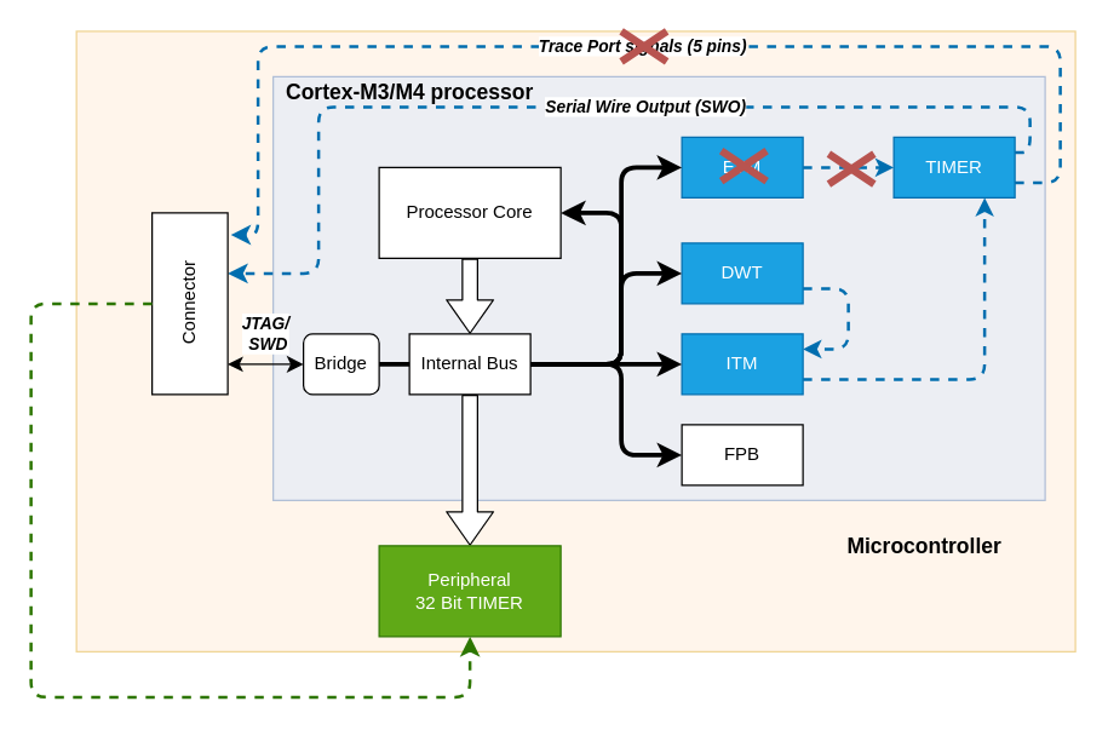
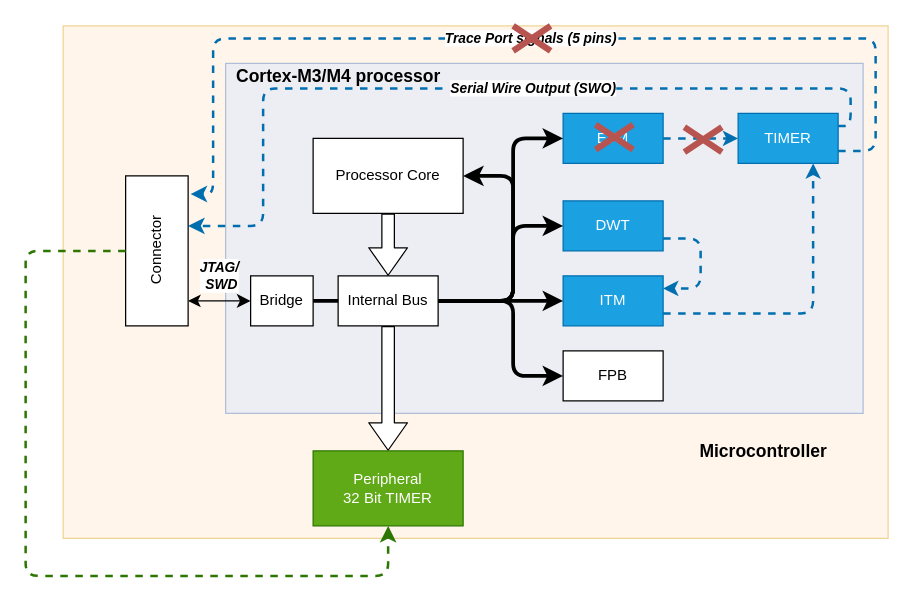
  <mxCell id="0" />
  <mxCell id="1" parent="0" />
  <mxCell id="2" value="" style="rounded=0;whiteSpace=wrap;html=1;fillColor=#ffe6cc;strokeColor=#d79b00;opacity=40;" vertex="1" parent="1"><mxGeometry y="20" width="660" height="410" as="geometry" x="50" /></mxCell>
  <mxCell id="3" value="" style="rounded=0;whiteSpace=wrap;html=1;fillColor=#dae8fc;opacity=50;strokeColor=#6c8ebf;" vertex="1" parent="1"><mxGeometry x="180" y="50" width="510" height="280" as="geometry" /></mxCell>
  <mxCell id="4" style="edgeStyle=orthogonalEdgeStyle;html=1;dashed=1;fillColor=#1ba1e2;strokeColor=#006EAF;strokeWidth=2;" edge="1" parent="1" source="5" target="12"><mxGeometry relative="1" as="geometry"><Array as="points"><mxPoint x="570" y="110" /><mxPoint x="570" y="110" /></Array></mxGeometry></mxCell>
  <mxCell id="5" value="ETM" style="rounded=0;whiteSpace=wrap;html=1;fillColor=#1ba1e2;strokeColor=#006EAF;fontColor=#ffffff;" vertex="1" parent="1"><mxGeometry x="450" y="90" width="80" height="40" as="geometry" /></mxCell>
  <mxCell id="6" style="edgeStyle=orthogonalEdgeStyle;html=1;dashed=1;fillColor=#1ba1e2;strokeColor=#006EAF;strokeWidth=2;" edge="1" parent="1" source="7" target="9"><mxGeometry relative="1" as="geometry"><Array as="points"><mxPoint x="560" y="190" /><mxPoint x="560" y="230" /></Array></mxGeometry></mxCell>
  <mxCell id="7" value="DWT" style="rounded=0;whiteSpace=wrap;html=1;fillColor=#1ba1e2;strokeColor=#006EAF;fontColor=#ffffff;" vertex="1" parent="1"><mxGeometry x="450" y="160" width="80" height="40" as="geometry" /></mxCell>
  <mxCell id="8" style="edgeStyle=orthogonalEdgeStyle;html=1;dashed=1;fillColor=#1ba1e2;strokeColor=#006EAF;strokeWidth=2;" edge="1" parent="1" source="9" target="12"><mxGeometry relative="1" as="geometry"><Array as="points"><mxPoint x="650" y="250" /></Array></mxGeometry></mxCell>
  <mxCell id="9" value="ITM" style="rounded=0;whiteSpace=wrap;html=1;fillColor=#1ba1e2;strokeColor=#006EAF;fontColor=#ffffff;" vertex="1" parent="1"><mxGeometry x="450" y="220" width="80" height="40" as="geometry" /></mxCell>
  <mxCell id="10" value="FPB" style="rounded=0;whiteSpace=wrap;html=1;" vertex="1" parent="1"><mxGeometry x="450" y="280" width="80" height="40" as="geometry" /></mxCell>
  <mxCell id="11" value="&lt;b&gt;&lt;i&gt;Serial Wire Output (SWO)&lt;br&gt;&lt;/i&gt;&lt;/b&gt;" style="edgeStyle=orthogonalEdgeStyle;sketch=0;html=1;shadow=0;startArrow=none;startFill=0;endArrow=classic;endFill=1;startSize=8;endSize=7;strokeWidth=2;fillColor=#1ba1e2;exitX=1;exitY=0.25;exitDx=0;exitDy=0;dashed=1;strokeColor=#006EAF;" edge="1" parent="1" source="12" target="27"><mxGeometry x="-0.135" relative="1" as="geometry"><Array as="points"><mxPoint x="680" y="100" /><mxPoint x="680" y="70" /><mxPoint x="210" y="70" /><mxPoint x="210" y="180" /></Array><mxPoint as="offset" /></mxGeometry></mxCell>
  <mxCell id="12" value="TIMER" style="rounded=0;whiteSpace=wrap;html=1;fillColor=#1ba1e2;strokeColor=#006EAF;fontColor=#ffffff;" vertex="1" parent="1"><mxGeometry x="590" y="90" width="80" height="40" as="geometry" /></mxCell>
  <mxCell id="13" value="Processor Core" style="rounded=0;whiteSpace=wrap;html=1;" vertex="1" parent="1"><mxGeometry x="250" y="110" width="120" height="60" as="geometry" /></mxCell>
  <mxCell id="14" style="edgeStyle=orthogonalEdgeStyle;sketch=0;html=1;shadow=0;startSize=8;endSize=7;strokeWidth=3;fillColor=none;" edge="1" parent="1" source="15" target="9"><mxGeometry relative="1" as="geometry" /></mxCell>
  <mxCell id="15" value="Internal Bus" style="rounded=0;whiteSpace=wrap;html=1;" vertex="1" parent="1"><mxGeometry x="270" y="220" width="80" height="40" as="geometry" /></mxCell>
  <mxCell id="16" value="" style="shape=flexArrow;endArrow=classic;html=1;endSize=7;startSize=8;shadow=0;sketch=0;strokeWidth=1;fillColor=default;" edge="1" parent="1" source="13" target="15"><mxGeometry width="50" height="50" relative="1" as="geometry"><mxPoint x="500" y="210" as="sourcePoint" /><mxPoint x="550" y="160" as="targetPoint" /></mxGeometry></mxCell>
  <mxCell id="17" style="edgeStyle=orthogonalEdgeStyle;sketch=0;html=1;shadow=0;startSize=8;endSize=7;strokeWidth=3;fillColor=none;" edge="1" parent="1" source="15" target="10"><mxGeometry relative="1" as="geometry"><mxPoint x="360" y="250" as="sourcePoint" /><mxPoint x="460" y="250" as="targetPoint" /><Array as="points"><mxPoint x="410" y="240" /><mxPoint x="410" y="300" /></Array></mxGeometry></mxCell>
  <mxCell id="18" style="edgeStyle=orthogonalEdgeStyle;sketch=0;html=1;shadow=0;startSize=8;endSize=7;strokeWidth=3;fillColor=none;" edge="1" parent="1" target="7"><mxGeometry relative="1" as="geometry"><mxPoint x="350" y="240" as="sourcePoint" /><mxPoint x="450" y="300" as="targetPoint" /><Array as="points"><mxPoint x="410" y="240" /><mxPoint x="410" y="180" /></Array></mxGeometry></mxCell>
  <mxCell id="19" style="edgeStyle=orthogonalEdgeStyle;sketch=0;html=1;shadow=0;startSize=8;endSize=7;strokeWidth=3;fillColor=none;" edge="1" parent="1" source="15" target="5"><mxGeometry relative="1" as="geometry"><mxPoint x="360" y="250" as="sourcePoint" /><mxPoint x="460" y="180" as="targetPoint" /><Array as="points"><mxPoint x="410" y="240" /><mxPoint x="410" y="110" /></Array></mxGeometry></mxCell>
  <mxCell id="20" style="edgeStyle=orthogonalEdgeStyle;sketch=0;html=1;shadow=0;startSize=8;endSize=7;strokeWidth=3;fillColor=none;" edge="1" parent="1" source="15" target="13"><mxGeometry relative="1" as="geometry"><mxPoint x="360" y="250" as="sourcePoint" /><mxPoint x="460" y="120" as="targetPoint" /><Array as="points"><mxPoint x="410" y="240" /><mxPoint x="410" y="140" /></Array></mxGeometry></mxCell>
  <mxCell id="21" value="&lt;b&gt;&lt;font style=&quot;font-size: 14px&quot;&gt;Cortex-M3/M4 processor&lt;/font&gt;&lt;/b&gt;" style="text;html=1;align=center;verticalAlign=middle;resizable=0;points=[];autosize=1;strokeColor=none;fillColor=none;strokeWidth=1;" vertex="1" parent="1"><mxGeometry x="180" y="50" width="180" height="20" as="geometry" /></mxCell>
  <mxCell id="22" value="&lt;b&gt;&lt;font style=&quot;font-size: 14px&quot;&gt;Microcontroller&lt;/font&gt;&lt;/b&gt;" style="text;html=1;align=center;verticalAlign=middle;resizable=0;points=[];autosize=1;strokeColor=none;fillColor=none;strokeWidth=1;" vertex="1" parent="1"><mxGeometry x="550" y="350" width="120" height="20" as="geometry" /></mxCell>
  <mxCell id="23" value="&lt;b&gt;&lt;i&gt;JTAG/&lt;br&gt;&amp;nbsp;SWD&lt;/i&gt;&lt;/b&gt;" style="edgeStyle=orthogonalEdgeStyle;sketch=0;html=1;shadow=0;endArrow=classic;endFill=1;startSize=8;endSize=7;strokeWidth=1;fillColor=default;startArrow=classic;startFill=1;" edge="1" parent="1" source="24" target="27"><mxGeometry y="-20" relative="1" as="geometry"><Array as="points"><mxPoint x="170" y="240" /><mxPoint x="170" y="240" /></Array><mxPoint as="offset" /></mxGeometry></mxCell>
- <mxCell id="24" value="Bridge" style="whiteSpace=wrap;html=1;rounded=1;" vertex="1" parent="1"><mxGeometry x="200" y="220" width="50" height="40" as="geometry" /></mxCell>
+ <mxCell id="24" value="Bridge" style="rounded=0;whiteSpace=wrap;html=1;" vertex="1" parent="1"><mxGeometry x="200" y="220" width="50" height="40" as="geometry" /></mxCell>
  <mxCell id="25" style="edgeStyle=orthogonalEdgeStyle;sketch=0;html=1;exitX=0;exitY=0.5;exitDx=0;exitDy=0;shadow=0;startSize=8;endSize=7;strokeWidth=3;fillColor=default;endArrow=none;endFill=0;" edge="1" parent="1" source="15" target="24"><mxGeometry relative="1" as="geometry" /></mxCell>
  <mxCell id="26" value="" style="group" vertex="1" connectable="0" parent="1"><mxGeometry x="100" y="140" width="50" height="120" as="geometry" /></mxCell>
  <mxCell id="27" value="" style="rounded=0;whiteSpace=wrap;html=1;" vertex="1" parent="26"><mxGeometry width="50" height="120" as="geometry" /></mxCell>
  <mxCell id="28" value="Connector" style="text;html=1;align=center;verticalAlign=middle;resizable=0;points=[];autosize=1;strokeColor=none;fillColor=none;rotation=-90;" vertex="1" parent="26"><mxGeometry x="-10" y="50" width="70" height="20" as="geometry" /></mxCell>
  <mxCell id="29" value="&lt;b&gt;&lt;i&gt;Trace Port signals (5 pins)&lt;/i&gt;&lt;/b&gt;" style="edgeStyle=orthogonalEdgeStyle;sketch=0;html=1;shadow=0;startArrow=none;startFill=0;endArrow=classic;endFill=1;startSize=8;endSize=7;strokeWidth=2;exitX=1;exitY=0.75;exitDx=0;exitDy=0;dashed=1;entryX=1.04;entryY=0.121;entryDx=0;entryDy=0;entryPerimeter=0;fillColor=#0050ef;strokeColor=#006EAF;" edge="1" parent="1" source="12" target="27"><mxGeometry relative="1" as="geometry"><mxPoint x="720" y="105" as="sourcePoint" /><mxPoint x="170" y="190" as="targetPoint" /><Array as="points"><mxPoint x="700" y="120" /><mxPoint x="700" y="30" /><mxPoint x="170" y="30" /><mxPoint x="170" y="154" /></Array></mxGeometry></mxCell>
  <mxCell id="30" value="" style="shape=flexArrow;endArrow=classic;html=1;endSize=7;startSize=8;shadow=0;sketch=0;strokeWidth=1;fillColor=default;" edge="1" parent="1"><mxGeometry width="50" height="50" relative="1" as="geometry"><mxPoint x="310" y="260" as="sourcePoint" /><mxPoint x="310" y="360" as="targetPoint" /></mxGeometry></mxCell>
  <mxCell id="31" value="Peripheral&lt;br&gt;32 Bit TIMER" style="rounded=0;whiteSpace=wrap;html=1;fillColor=#60a917;strokeColor=#2D7600;fontColor=#ffffff;" vertex="1" parent="1"><mxGeometry x="250" y="360" width="120" height="60" as="geometry" /></mxCell>
  <mxCell id="32" value="" style="edgeStyle=orthogonalEdgeStyle;sketch=0;html=1;shadow=0;startArrow=none;startFill=0;endArrow=classic;endFill=1;startSize=8;endSize=7;strokeWidth=2;fillColor=#60a917;dashed=1;strokeColor=#2D7600;" edge="1" parent="1" source="27" target="31"><mxGeometry x="0.524" relative="1" as="geometry"><mxPoint x="680" y="130" as="sourcePoint" /><mxPoint x="162" y="164.52" as="targetPoint" /><Array as="points"><mxPoint x="20" y="200" /><mxPoint x="20" y="460" /><mxPoint x="310" y="460" /></Array><mxPoint as="offset" /></mxGeometry></mxCell>
  <mxCell id="33" value="" style="group" vertex="1" connectable="0" parent="1"><mxGeometry x="410" y="20" width="30" height="20" as="geometry" /></mxCell>
  <mxCell id="34" value="" style="endArrow=none;html=1;strokeWidth=5;fillColor=#f8cecc;strokeColor=#b85450;" edge="1" parent="33"><mxGeometry width="50" height="50" relative="1" as="geometry"><mxPoint y="20" as="sourcePoint" /><mxPoint x="30" as="targetPoint" /></mxGeometry></mxCell>
  <mxCell id="35" value="" style="endArrow=none;html=1;strokeWidth=5;fillColor=#f8cecc;strokeColor=#b85450;" edge="1" parent="33"><mxGeometry width="50" height="50" relative="1" as="geometry"><mxPoint as="sourcePoint" /><mxPoint x="30" y="20" as="targetPoint" /></mxGeometry></mxCell>
  <mxCell id="36" value="" style="group" vertex="1" connectable="0" parent="1"><mxGeometry x="476" y="99" width="30" height="20" as="geometry" /></mxCell>
  <mxCell id="37" value="" style="endArrow=none;html=1;strokeWidth=5;fillColor=#f8cecc;strokeColor=#b85450;" edge="1" parent="36"><mxGeometry width="50" height="50" relative="1" as="geometry"><mxPoint y="20" as="sourcePoint" /><mxPoint x="30" as="targetPoint" /></mxGeometry></mxCell>
  <mxCell id="38" value="" style="endArrow=none;html=1;strokeWidth=5;fillColor=#f8cecc;strokeColor=#b85450;" edge="1" parent="36"><mxGeometry width="50" height="50" relative="1" as="geometry"><mxPoint as="sourcePoint" /><mxPoint x="30" y="20" as="targetPoint" /></mxGeometry></mxCell>
  <mxCell id="39" value="" style="group" vertex="1" connectable="0" parent="1"><mxGeometry x="547" y="101" width="30" height="20" as="geometry" /></mxCell>
  <mxCell id="40" value="" style="endArrow=none;html=1;strokeWidth=5;fillColor=#f8cecc;strokeColor=#b85450;" edge="1" parent="39"><mxGeometry width="50" height="50" relative="1" as="geometry"><mxPoint y="20" as="sourcePoint" /><mxPoint x="30" as="targetPoint" /></mxGeometry></mxCell>
  <mxCell id="41" value="" style="endArrow=none;html=1;strokeWidth=5;fillColor=#f8cecc;strokeColor=#b85450;" edge="1" parent="39"><mxGeometry width="50" height="50" relative="1" as="geometry"><mxPoint as="sourcePoint" /><mxPoint x="30" y="20" as="targetPoint" /></mxGeometry></mxCell>
